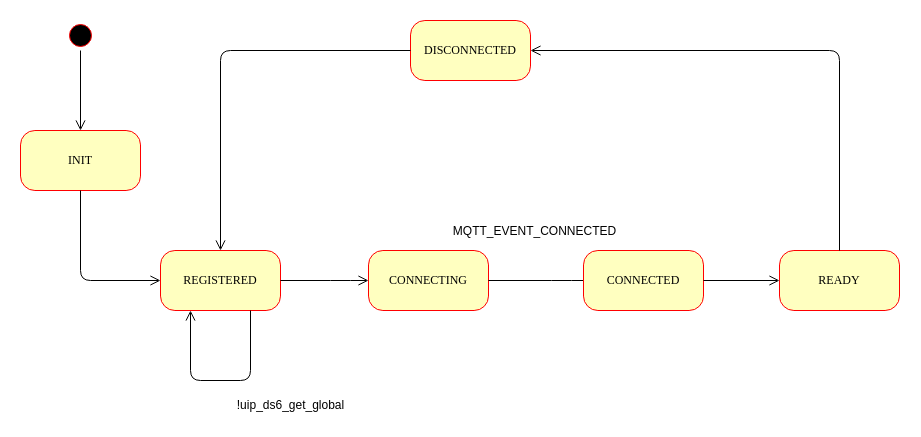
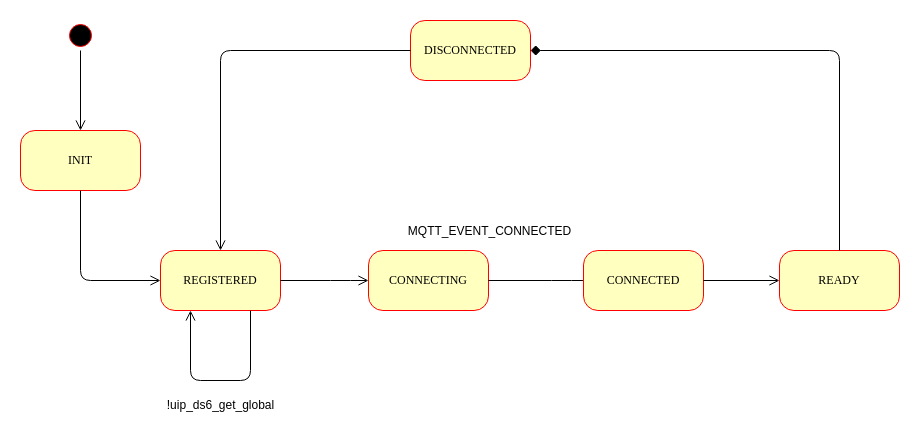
  <mxCell id="0" />
  <mxCell id="1" parent="0" />
  <mxCell id="2" value="" style="ellipse;html=1;shape=startState;fillColor=#000000;strokeColor=#ff0000;rounded=1;shadow=0;comic=0;labelBackgroundColor=none;fontFamily=Verdana;fontSize=12;fontColor=#000000;align=center;direction=south;" parent="1" vertex="1"><mxGeometry x="65" y="20" width="30" height="30" as="geometry" /></mxCell>
  <mxCell id="3" value="INIT" style="rounded=1;whiteSpace=wrap;html=1;arcSize=24;fillColor=#ffffc0;strokeColor=#ff0000;shadow=0;comic=0;labelBackgroundColor=none;fontFamily=Verdana;fontSize=12;fontColor=#000000;align=center;" parent="1" vertex="1"><mxGeometry x="20" y="130" width="120" height="60" as="geometry" /></mxCell>
  <mxCell id="4" value="REGISTERED" style="rounded=1;whiteSpace=wrap;html=1;arcSize=24;fillColor=#ffffc0;strokeColor=#ff0000;shadow=0;comic=0;labelBackgroundColor=none;fontFamily=Verdana;fontSize=12;fontColor=#000000;align=center;" parent="1" vertex="1"><mxGeometry x="160" y="250" width="120" height="60" as="geometry" /></mxCell>
  <mxCell id="5" style="edgeStyle=orthogonalEdgeStyle;html=1;labelBackgroundColor=none;endArrow=open;endSize=8;fontFamily=Verdana;fontSize=12;align=left;" parent="1" source="2" target="3" edge="1"><mxGeometry relative="1" as="geometry" /></mxCell>
  <mxCell id="6" style="edgeStyle=orthogonalEdgeStyle;html=1;labelBackgroundColor=none;endArrow=open;endSize=8;fontFamily=Verdana;fontSize=12;align=left;entryX=0;entryY=0.5;exitX=0.5;exitY=1;exitDx=0;exitDy=0;entryDx=0;entryDy=0;" parent="1" source="3" target="4" edge="1"><mxGeometry relative="1" as="geometry"><Array as="points"><mxPoint x="80" y="280" /></Array></mxGeometry></mxCell>
  <mxCell id="7" value="CONNECTING" style="rounded=1;whiteSpace=wrap;html=1;arcSize=24;fillColor=#ffffc0;strokeColor=#ff0000;shadow=0;comic=0;labelBackgroundColor=none;fontFamily=Verdana;fontSize=12;fontColor=#000000;align=center;" parent="1" vertex="1"><mxGeometry x="368" y="250" width="120" height="60" as="geometry" /></mxCell>
  <mxCell id="8" style="edgeStyle=orthogonalEdgeStyle;html=1;labelBackgroundColor=none;endArrow=open;endSize=8;fontFamily=Verdana;fontSize=12;align=left;entryX=0;entryY=0.5;exitX=1;exitY=0.5;exitDx=0;exitDy=0;entryDx=0;entryDy=0;" parent="1" source="4" target="7" edge="1"><mxGeometry relative="1" as="geometry"><Array as="points"><mxPoint x="340" y="280" /><mxPoint x="340" y="280" /></Array><mxPoint x="230" y="180" as="sourcePoint" /><mxPoint x="230" y="260" as="targetPoint" /></mxGeometry></mxCell>
  <mxCell id="9" style="edgeStyle=orthogonalEdgeStyle;html=1;labelBackgroundColor=none;endArrow=open;endSize=8;fontFamily=Verdana;fontSize=12;align=left;exitX=0.75;exitY=1;exitDx=0;exitDy=0;entryX=0.25;entryY=1;entryDx=0;entryDy=0;" parent="1" source="4" target="4" edge="1"><mxGeometry relative="1" as="geometry"><Array as="points"><mxPoint x="250" y="380" /><mxPoint x="190" y="380" /></Array><mxPoint x="290" y="290" as="sourcePoint" /><mxPoint x="90" y="260" as="targetPoint" /></mxGeometry></mxCell>
  <mxCell id="10" style="edgeStyle=orthogonalEdgeStyle;html=1;labelBackgroundColor=none;endArrow=none;endSize=8;fontFamily=Verdana;fontSize=12;align=left;entryX=0;entryY=0.5;exitX=1;exitY=0.5;exitDx=0;exitDy=0;entryDx=0;entryDy=0;" parent="1" source="7" target="11" edge="1"><mxGeometry relative="1" as="geometry"><Array as="points"><mxPoint x="561" y="280" /><mxPoint x="561" y="280" /></Array><mxPoint x="530" y="220" as="sourcePoint" /><mxPoint x="620" y="220" as="targetPoint" /></mxGeometry></mxCell>
  <mxCell id="11" value="CONNECTED" style="rounded=1;whiteSpace=wrap;html=1;arcSize=24;fillColor=#ffffc0;strokeColor=#ff0000;shadow=0;comic=0;labelBackgroundColor=none;fontFamily=Verdana;fontSize=12;fontColor=#000000;align=center;" parent="1" vertex="1"><mxGeometry x="583" y="250" width="120" height="60" as="geometry" /></mxCell>
  <mxCell id="12" value="READY" style="rounded=1;whiteSpace=wrap;html=1;arcSize=24;fillColor=#ffffc0;strokeColor=#ff0000;shadow=0;comic=0;labelBackgroundColor=none;fontFamily=Verdana;fontSize=12;fontColor=#000000;align=center;" parent="1" vertex="1"><mxGeometry x="779" y="250" width="120" height="60" as="geometry" /></mxCell>
  <mxCell id="13" style="edgeStyle=orthogonalEdgeStyle;html=1;labelBackgroundColor=none;endArrow=open;endSize=8;fontFamily=Verdana;fontSize=12;align=left;exitX=1;exitY=0.5;exitDx=0;exitDy=0;" parent="1" source="11" target="12" edge="1"><mxGeometry relative="1" as="geometry"><mxPoint x="730" y="219.29" as="sourcePoint" /><mxPoint x="810" y="219.29" as="targetPoint" /></mxGeometry></mxCell>
  <mxCell id="14" value="DISCONNECTED" style="rounded=1;whiteSpace=wrap;html=1;arcSize=24;fillColor=#ffffc0;strokeColor=#ff0000;shadow=0;comic=0;labelBackgroundColor=none;fontFamily=Verdana;fontSize=12;fontColor=#000000;align=center;" parent="1" vertex="1"><mxGeometry x="410" y="20" width="120" height="60" as="geometry" /></mxCell>
  <mxCell id="15" style="edgeStyle=orthogonalEdgeStyle;html=1;labelBackgroundColor=none;endArrow=open;endSize=8;fontFamily=Verdana;fontSize=12;align=left;entryX=0.5;entryY=0;entryDx=0;entryDy=0;exitX=0;exitY=0.5;exitDx=0;exitDy=0;" parent="1" source="14" target="4" edge="1"><mxGeometry relative="1" as="geometry"><mxPoint x="219.41" y="130" as="sourcePoint" /><mxPoint x="219.41" y="210" as="targetPoint" /></mxGeometry></mxCell>
- <mxCell id="16" style="edgeStyle=orthogonalEdgeStyle;html=1;labelBackgroundColor=none;endArrow=open;endSize=8;fontFamily=Verdana;fontSize=12;align=left;entryX=1;entryY=0.5;exitX=0.5;exitY=0;exitDx=0;exitDy=0;entryDx=0;entryDy=0;" parent="1" source="12" target="14" edge="1"><mxGeometry relative="1" as="geometry"><Array as="points"><mxPoint x="839" y="50" /></Array><mxPoint x="740" y="170" as="sourcePoint" /><mxPoint x="740" y="100" as="targetPoint" /></mxGeometry></mxCell>
- <mxCell id="17" value="!uip_ds6_get_global" style="text;html=1;align=center;verticalAlign=middle;resizable=0;points=[];autosize=1;strokeColor=none;" vertex="1" parent="1"><mxGeometry x="230" y="395" width="120" height="20" as="geometry" /></mxCell>
- <mxCell id="18" value="MQTT_EVENT_CONNECTED" style="text;html=1;align=center;verticalAlign=middle;resizable=0;points=[];autosize=1;strokeColor=none;" vertex="1" parent="1"><mxGeometry x="447" y="222" width="173" height="18" as="geometry" /></mxCell>
+ <mxCell id="16" style="edgeStyle=orthogonalEdgeStyle;html=1;labelBackgroundColor=none;endArrow=diamond;endSize=8;fontFamily=Verdana;fontSize=12;align=left;entryX=1;entryY=0.5;exitX=0.5;exitY=0;exitDx=0;exitDy=0;entryDx=0;entryDy=0;" parent="1" source="12" target="14" edge="1"><mxGeometry relative="1" as="geometry"><Array as="points"><mxPoint x="839" y="50" /></Array><mxPoint x="740" y="170" as="sourcePoint" /><mxPoint x="740" y="100" as="targetPoint" /></mxGeometry></mxCell>
+ <mxCell id="17" value="!uip_ds6_get_global" style="text;html=1;align=center;verticalAlign=middle;resizable=0;points=[];autosize=1;strokeColor=none;" vertex="1" parent="1"><mxGeometry x="160" y="395" width="120" height="20" as="geometry" /></mxCell>
+ <mxCell id="18" value="MQTT_EVENT_CONNECTED" style="text;html=1;align=center;verticalAlign=middle;resizable=0;points=[];autosize=1;strokeColor=none;" vertex="1" parent="1"><mxGeometry x="402" y="222" width="173" height="18" as="geometry" /></mxCell>
